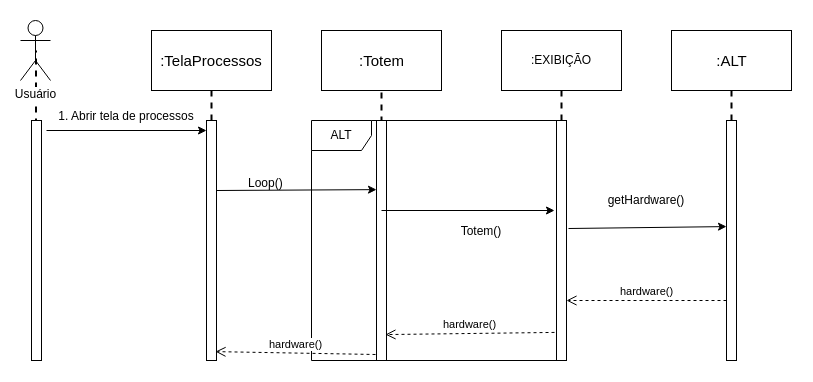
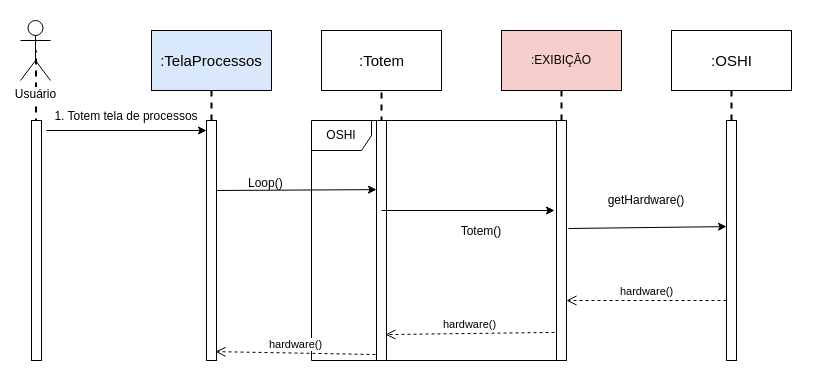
  <mxCell id="0" />
  <mxCell id="1" parent="0" />
  <mxCell id="2" value="" style="endArrow=none;dashed=1;html=1;strokeWidth=2;" edge="1" parent="1"><mxGeometry width="50" height="50" relative="1" as="geometry"><mxPoint x="211" y="240" as="sourcePoint" /><mxPoint x="211" y="70" as="targetPoint" /></mxGeometry></mxCell>
  <mxCell id="3" value="" style="endArrow=none;dashed=1;html=1;strokeWidth=2;" edge="1" parent="1"><mxGeometry width="50" height="50" relative="1" as="geometry"><mxPoint x="381" y="230" as="sourcePoint" /><mxPoint x="381" y="60" as="targetPoint" /></mxGeometry></mxCell>
  <mxCell id="4" value="" style="endArrow=none;dashed=1;html=1;strokeWidth=2;" edge="1" parent="1"><mxGeometry width="50" height="50" relative="1" as="geometry"><mxPoint x="561" y="240" as="sourcePoint" /><mxPoint x="561" y="70" as="targetPoint" /></mxGeometry></mxCell>
  <mxCell id="5" value="" style="endArrow=none;dashed=1;html=1;strokeWidth=2;" edge="1" parent="1"><mxGeometry width="50" height="50" relative="1" as="geometry"><mxPoint x="731" y="240" as="sourcePoint" /><mxPoint x="731" y="70" as="targetPoint" /></mxGeometry></mxCell>
  <mxCell id="6" value="" style="endArrow=none;dashed=1;html=1;strokeWidth=2;" edge="1" parent="1"><mxGeometry width="50" height="50" relative="1" as="geometry"><mxPoint x="35.5" y="220" as="sourcePoint" /><mxPoint x="35.5" y="50" as="targetPoint" /></mxGeometry></mxCell>
- <mxCell id="7" value="ALT" style="shape=umlFrame;whiteSpace=wrap;html=1;" parent="1" vertex="1"><mxGeometry x="311" y="120" width="250" height="240" as="geometry" /></mxCell>
- <mxCell id="8" value="&lt;font style=&quot;font-size: 15px&quot;&gt;:TelaProcessos&lt;/font&gt;" style="rounded=0;whiteSpace=wrap;html=1;" parent="1" vertex="1"><mxGeometry x="151" y="30" width="120" height="60" as="geometry" /></mxCell>
- <mxCell id="9" value=":EXIBIÇÃO" style="rounded=0;whiteSpace=wrap;html=1;" parent="1" vertex="1"><mxGeometry x="501" y="30" width="120" height="60" as="geometry" /></mxCell>
+ <mxCell id="7" value="OSHI" style="shape=umlFrame;whiteSpace=wrap;html=1;" parent="1" vertex="1"><mxGeometry x="311" y="120" width="250" height="240" as="geometry" /></mxCell>
+ <mxCell id="8" value="&lt;font style=&quot;font-size: 15px&quot;&gt;:TelaProcessos&lt;/font&gt;" style="rounded=0;whiteSpace=wrap;html=1;fillColor=#dae8fc;" parent="1" vertex="1"><mxGeometry x="151" y="30" width="120" height="60" as="geometry" /></mxCell>
+ <mxCell id="9" value=":EXIBIÇÃO" style="rounded=0;whiteSpace=wrap;html=1;fillColor=#f8cecc;" parent="1" vertex="1"><mxGeometry x="501" y="30" width="120" height="60" as="geometry" /></mxCell>
  <mxCell id="10" value="Usuário" style="shape=umlActor;verticalLabelPosition=bottom;labelBackgroundColor=#ffffff;verticalAlign=top;html=1;outlineConnect=0;" parent="1" vertex="1"><mxGeometry x="20" y="20" width="30" height="60" as="geometry" /></mxCell>
- <mxCell id="11" value="&lt;font style=&quot;font-size: 15px&quot;&gt;:ALT&lt;/font&gt;" style="html=1;" parent="1" vertex="1"><mxGeometry x="671" y="30" width="120" height="60" as="geometry" /></mxCell>
+ <mxCell id="11" value="&lt;font style=&quot;font-size: 15px&quot;&gt;:OSHI&lt;/font&gt;" style="html=1;" parent="1" vertex="1"><mxGeometry x="671" y="30" width="120" height="60" as="geometry" /></mxCell>
  <mxCell id="12" value="" style="html=1;points=[];perimeter=orthogonalPerimeter;" parent="1" vertex="1"><mxGeometry x="31" y="120" width="10" height="240" as="geometry" /></mxCell>
  <mxCell id="13" value="" style="html=1;points=[];perimeter=orthogonalPerimeter;" parent="1" vertex="1"><mxGeometry x="206" y="120" width="10" height="240" as="geometry" /></mxCell>
  <mxCell id="14" value="" style="endArrow=classic;html=1;" parent="1" edge="1"><mxGeometry width="50" height="50" relative="1" as="geometry"><mxPoint x="46" y="130" as="sourcePoint" /><mxPoint x="206" y="130" as="targetPoint" /></mxGeometry></mxCell>
- <mxCell id="15" value="&lt;font style=&quot;font-size: 12px&quot;&gt;1. Abrir tela de processos&lt;/font&gt;" style="text;html=1;strokeColor=none;fillColor=none;align=center;verticalAlign=middle;whiteSpace=wrap;rounded=0;" parent="1" vertex="1"><mxGeometry x="31" y="106" width="190" height="20" as="geometry" /></mxCell>
+ <mxCell id="15" value="&lt;font style=&quot;font-size: 12px&quot;&gt;1. Totem tela de processos&lt;/font&gt;" style="text;html=1;strokeColor=none;fillColor=none;align=center;verticalAlign=middle;whiteSpace=wrap;rounded=0;" parent="1" vertex="1"><mxGeometry x="31" y="106" width="190" height="20" as="geometry" /></mxCell>
  <mxCell id="16" value="&lt;font style=&quot;font-size: 15px&quot;&gt;:Totem&lt;br&gt;&lt;/font&gt;" style="html=1;" parent="1" vertex="1"><mxGeometry x="321" y="30" width="120" height="60" as="geometry" /></mxCell>
  <mxCell id="17" value="" style="html=1;points=[];perimeter=orthogonalPerimeter;" parent="1" vertex="1"><mxGeometry x="376" y="120" width="10" height="240" as="geometry" /></mxCell>
  <mxCell id="18" value="" style="endArrow=classic;html=1;entryX=0;entryY=0.288;entryDx=0;entryDy=0;entryPerimeter=0;" parent="1" target="17" edge="1"><mxGeometry width="50" height="50" relative="1" as="geometry"><mxPoint x="216" y="190" as="sourcePoint" /><mxPoint x="266" y="140" as="targetPoint" /></mxGeometry></mxCell>
  <mxCell id="19" value="" style="rounded=0;whiteSpace=wrap;html=1;" parent="1" vertex="1"><mxGeometry x="556" y="120" width="10" height="240" as="geometry" /></mxCell>
  <mxCell id="20" value="Loop()" style="text;html=1;resizable=0;points=[];autosize=1;align=left;verticalAlign=top;spacingTop=-4;" parent="1" vertex="1"><mxGeometry x="246" y="173" width="50" height="20" as="geometry" /></mxCell>
  <mxCell id="21" value="" style="endArrow=classic;html=1;entryX=-0.2;entryY=0.375;entryDx=0;entryDy=0;entryPerimeter=0;exitX=0.5;exitY=0.375;exitDx=0;exitDy=0;exitPerimeter=0;" parent="1" source="17" target="19" edge="1"><mxGeometry width="50" height="50" relative="1" as="geometry"><mxPoint x="391" y="210" as="sourcePoint" /><mxPoint x="341" y="280" as="targetPoint" /></mxGeometry></mxCell>
  <mxCell id="22" value="Totem()" style="text;html=1;strokeColor=none;fillColor=none;align=center;verticalAlign=middle;whiteSpace=wrap;rounded=0;" parent="1" vertex="1"><mxGeometry x="461" y="221" width="40" height="20" as="geometry" /></mxCell>
  <mxCell id="23" value="" style="rounded=0;whiteSpace=wrap;html=1;" parent="1" vertex="1"><mxGeometry x="726" y="120" width="10" height="240" as="geometry" /></mxCell>
  <mxCell id="24" value="" style="endArrow=classic;html=1;exitX=1.2;exitY=0.45;exitDx=0;exitDy=0;exitPerimeter=0;entryX=0;entryY=0.442;entryDx=0;entryDy=0;entryPerimeter=0;" parent="1" source="19" target="23" edge="1"><mxGeometry width="50" height="50" relative="1" as="geometry"><mxPoint x="501" y="330" as="sourcePoint" /><mxPoint x="551" y="280" as="targetPoint" /></mxGeometry></mxCell>
  <mxCell id="25" value="getHardware()" style="text;html=1;strokeColor=none;fillColor=none;align=center;verticalAlign=middle;whiteSpace=wrap;rounded=0;" parent="1" vertex="1"><mxGeometry x="626" y="190" width="40" height="20" as="geometry" /></mxCell>
  <mxCell id="26" value="hardware()" style="html=1;verticalAlign=bottom;endArrow=open;dashed=1;endSize=8;exitX=0;exitY=0.75;exitDx=0;exitDy=0;entryX=1;entryY=0.75;entryDx=0;entryDy=0;" parent="1" source="23" target="19" edge="1"><mxGeometry relative="1" as="geometry"><mxPoint x="101" y="380" as="sourcePoint" /><mxPoint x="21" y="380" as="targetPoint" /></mxGeometry></mxCell>
  <mxCell id="27" value="hardware()" style="html=1;verticalAlign=bottom;endArrow=open;dashed=1;endSize=8;exitX=-0.2;exitY=0.883;exitDx=0;exitDy=0;exitPerimeter=0;entryX=0.9;entryY=0.892;entryDx=0;entryDy=0;entryPerimeter=0;" parent="1" source="19" target="17" edge="1"><mxGeometry relative="1" as="geometry"><mxPoint x="736" y="310" as="sourcePoint" /><mxPoint x="391" y="331" as="targetPoint" /></mxGeometry></mxCell>
  <mxCell id="28" value="hardware()" style="html=1;verticalAlign=bottom;endArrow=open;dashed=1;endSize=8;exitX=-0.1;exitY=0.975;exitDx=0;exitDy=0;exitPerimeter=0;entryX=0.9;entryY=0.963;entryDx=0;entryDy=0;entryPerimeter=0;" parent="1" source="17" target="13" edge="1"><mxGeometry relative="1" as="geometry"><mxPoint x="564" y="341.92" as="sourcePoint" /><mxPoint x="395" y="344.08" as="targetPoint" /></mxGeometry></mxCell>
